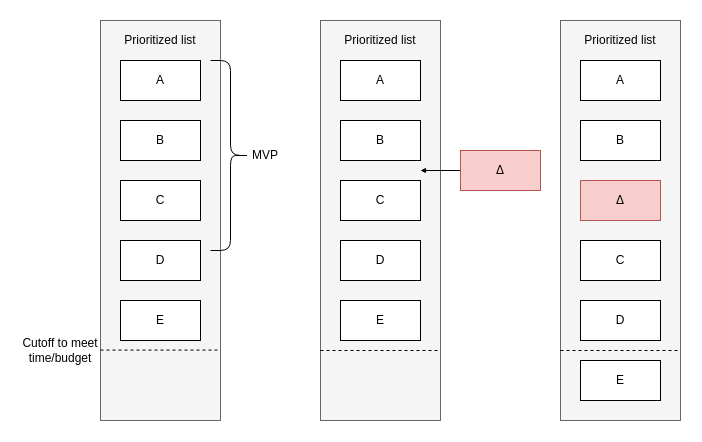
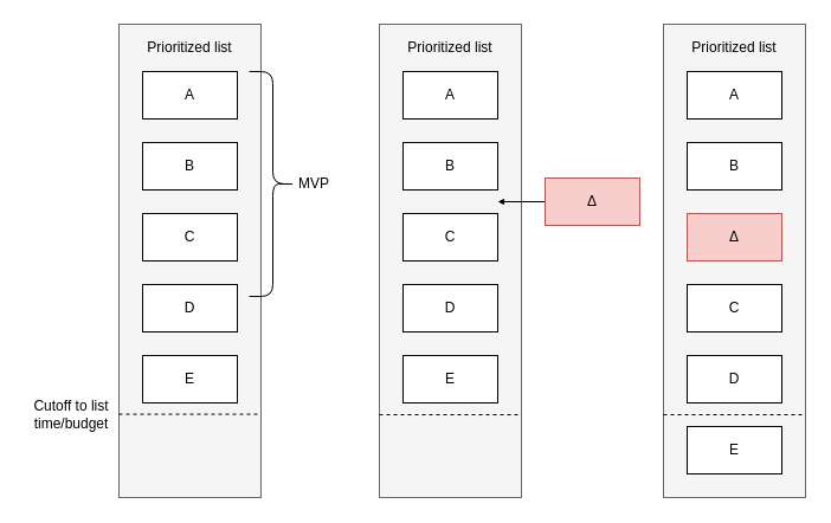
  <mxCell id="0" />
  <mxCell id="1" parent="0" />
  <mxCell id="2" value="" style="rounded=0;whiteSpace=wrap;html=1;fillColor=#f5f5f5;fontColor=#333333;strokeColor=#666666;" vertex="1" parent="1"><mxGeometry x="100" y="20" width="120" height="400" as="geometry" /></mxCell>
  <mxCell id="3" value="" style="rounded=0;whiteSpace=wrap;html=1;fillColor=#f5f5f5;fontColor=#333333;strokeColor=#666666;" vertex="1" parent="1"><mxGeometry x="320" y="20" width="120" height="400" as="geometry" /></mxCell>
  <mxCell id="4" value="" style="rounded=0;whiteSpace=wrap;html=1;fillColor=#f5f5f5;fontColor=#333333;strokeColor=#666666;" vertex="1" parent="1"><mxGeometry x="560" y="20" width="120" height="400" as="geometry" /></mxCell>
  <mxCell id="5" value="A" style="rounded=0;whiteSpace=wrap;html=1;" vertex="1" parent="1"><mxGeometry x="120" y="60" width="80" height="40" as="geometry" /></mxCell>
  <mxCell id="6" value="B" style="rounded=0;whiteSpace=wrap;html=1;" vertex="1" parent="1"><mxGeometry x="120" y="120" width="80" height="40" as="geometry" /></mxCell>
  <mxCell id="7" value="C" style="rounded=0;whiteSpace=wrap;html=1;" vertex="1" parent="1"><mxGeometry x="120" y="180" width="80" height="40" as="geometry" /></mxCell>
  <mxCell id="8" value="D" style="rounded=0;whiteSpace=wrap;html=1;" vertex="1" parent="1"><mxGeometry x="120" y="240" width="80" height="40" as="geometry" /></mxCell>
  <mxCell id="9" value="E" style="rounded=0;whiteSpace=wrap;html=1;" vertex="1" parent="1"><mxGeometry x="120" y="300" width="80" height="40" as="geometry" /></mxCell>
  <mxCell id="10" value="" style="endArrow=none;html=1;dashed=1;" edge="1" parent="1"><mxGeometry width="50" height="50" relative="1" as="geometry"><mxPoint x="100" y="349.58" as="sourcePoint" /><mxPoint x="220" y="349.58" as="targetPoint" /></mxGeometry></mxCell>
  <mxCell id="11" value="Prioritized list" style="text;html=1;strokeColor=none;fillColor=none;align=center;verticalAlign=middle;whiteSpace=wrap;rounded=0;" vertex="1" parent="1"><mxGeometry x="120" y="20" width="80" height="40" as="geometry" /></mxCell>
  <mxCell id="12" value="MVP" style="shape=curlyBracket;whiteSpace=wrap;html=1;rounded=1;flipH=1;labelPosition=right;verticalLabelPosition=middle;align=left;verticalAlign=middle;" vertex="1" parent="1"><mxGeometry x="210" y="60" width="40" height="190" as="geometry" /></mxCell>
- <mxCell id="13" value="Cutoff to meet time/budget" style="text;html=1;strokeColor=none;fillColor=none;align=center;verticalAlign=middle;whiteSpace=wrap;rounded=0;" vertex="1" parent="1"><mxGeometry x="20" y="330" width="80" height="40" as="geometry" /></mxCell>
+ <mxCell id="13" value="Cutoff to list time/budget" style="text;html=1;strokeColor=none;fillColor=none;align=center;verticalAlign=middle;whiteSpace=wrap;rounded=0;" vertex="1" parent="1"><mxGeometry x="20" y="330" width="80" height="40" as="geometry" /></mxCell>
  <mxCell id="14" value="A" style="rounded=0;whiteSpace=wrap;html=1;" vertex="1" parent="1"><mxGeometry x="340" y="60" width="80" height="40" as="geometry" /></mxCell>
  <mxCell id="15" value="B" style="rounded=0;whiteSpace=wrap;html=1;" vertex="1" parent="1"><mxGeometry x="340" y="120" width="80" height="40" as="geometry" /></mxCell>
  <mxCell id="16" value="C" style="rounded=0;whiteSpace=wrap;html=1;" vertex="1" parent="1"><mxGeometry x="340" y="180" width="80" height="40" as="geometry" /></mxCell>
  <mxCell id="17" value="D" style="rounded=0;whiteSpace=wrap;html=1;" vertex="1" parent="1"><mxGeometry x="340" y="240" width="80" height="40" as="geometry" /></mxCell>
  <mxCell id="18" value="E" style="rounded=0;whiteSpace=wrap;html=1;" vertex="1" parent="1"><mxGeometry x="340" y="300" width="80" height="40" as="geometry" /></mxCell>
  <mxCell id="19" value="" style="endArrow=none;html=1;dashed=1;" edge="1" parent="1"><mxGeometry width="50" height="50" relative="1" as="geometry"><mxPoint x="320" y="350" as="sourcePoint" /><mxPoint x="440" y="350" as="targetPoint" /></mxGeometry></mxCell>
  <mxCell id="20" value="Prioritized list" style="text;html=1;strokeColor=none;fillColor=none;align=center;verticalAlign=middle;whiteSpace=wrap;rounded=0;" vertex="1" parent="1"><mxGeometry x="340" y="20" width="80" height="40" as="geometry" /></mxCell>
  <mxCell id="21" value="" style="endArrow=block;html=1;rounded=0;endFill=1;endSize=3;startSize=3;exitX=0;exitY=0.5;exitDx=0;exitDy=0;" edge="1" parent="1" source="22"><mxGeometry width="50" height="50" relative="1" as="geometry"><mxPoint x="450" y="170" as="sourcePoint" /><mxPoint x="420" y="170" as="targetPoint" /></mxGeometry></mxCell>
  <mxCell id="22" value="Δ" style="rounded=0;whiteSpace=wrap;html=1;fillColor=#f8cecc;strokeColor=#b85450;" vertex="1" parent="1"><mxGeometry x="460" y="150" width="80" height="40" as="geometry" /></mxCell>
  <mxCell id="23" value="A" style="rounded=0;whiteSpace=wrap;html=1;" vertex="1" parent="1"><mxGeometry x="580" y="60" width="80" height="40" as="geometry" /></mxCell>
  <mxCell id="24" value="B" style="rounded=0;whiteSpace=wrap;html=1;" vertex="1" parent="1"><mxGeometry x="580" y="120" width="80" height="40" as="geometry" /></mxCell>
  <mxCell id="25" value="C" style="rounded=0;whiteSpace=wrap;html=1;" vertex="1" parent="1"><mxGeometry x="580" y="240" width="80" height="40" as="geometry" /></mxCell>
  <mxCell id="26" value="D" style="rounded=0;whiteSpace=wrap;html=1;" vertex="1" parent="1"><mxGeometry x="580" y="300" width="80" height="40" as="geometry" /></mxCell>
  <mxCell id="27" value="E" style="rounded=0;whiteSpace=wrap;html=1;" vertex="1" parent="1"><mxGeometry x="580" y="360" width="80" height="40" as="geometry" /></mxCell>
  <mxCell id="28" value="" style="endArrow=none;html=1;dashed=1;" edge="1" parent="1"><mxGeometry width="50" height="50" relative="1" as="geometry"><mxPoint x="560" y="350" as="sourcePoint" /><mxPoint x="680" y="350" as="targetPoint" /></mxGeometry></mxCell>
  <mxCell id="29" value="Prioritized list" style="text;html=1;strokeColor=none;fillColor=none;align=center;verticalAlign=middle;whiteSpace=wrap;rounded=0;" vertex="1" parent="1"><mxGeometry x="580" y="20" width="80" height="40" as="geometry" /></mxCell>
  <mxCell id="30" value="Δ" style="rounded=0;whiteSpace=wrap;html=1;fillColor=#f8cecc;strokeColor=#b85450;" vertex="1" parent="1"><mxGeometry x="580" y="180" width="80" height="40" as="geometry" /></mxCell>
